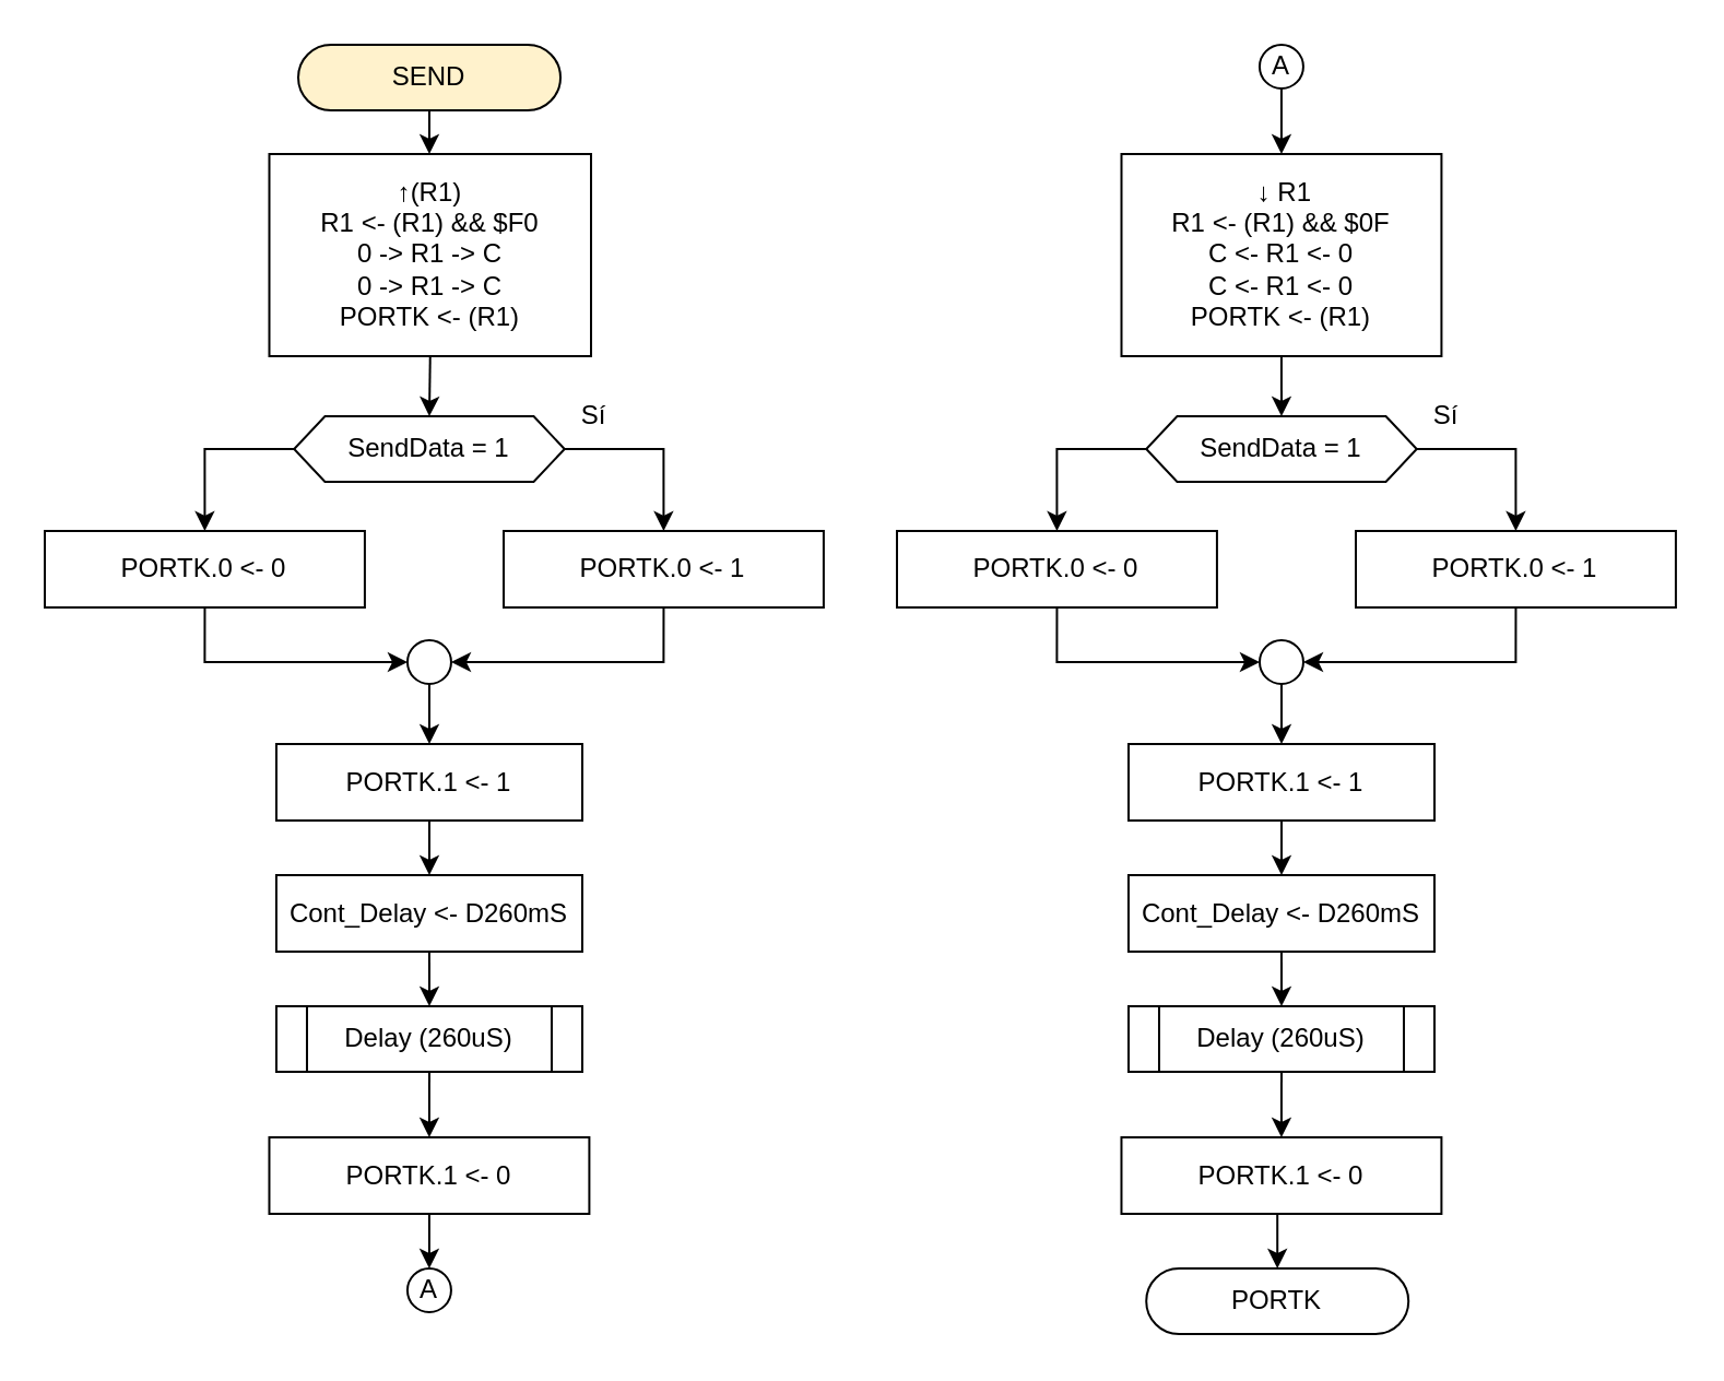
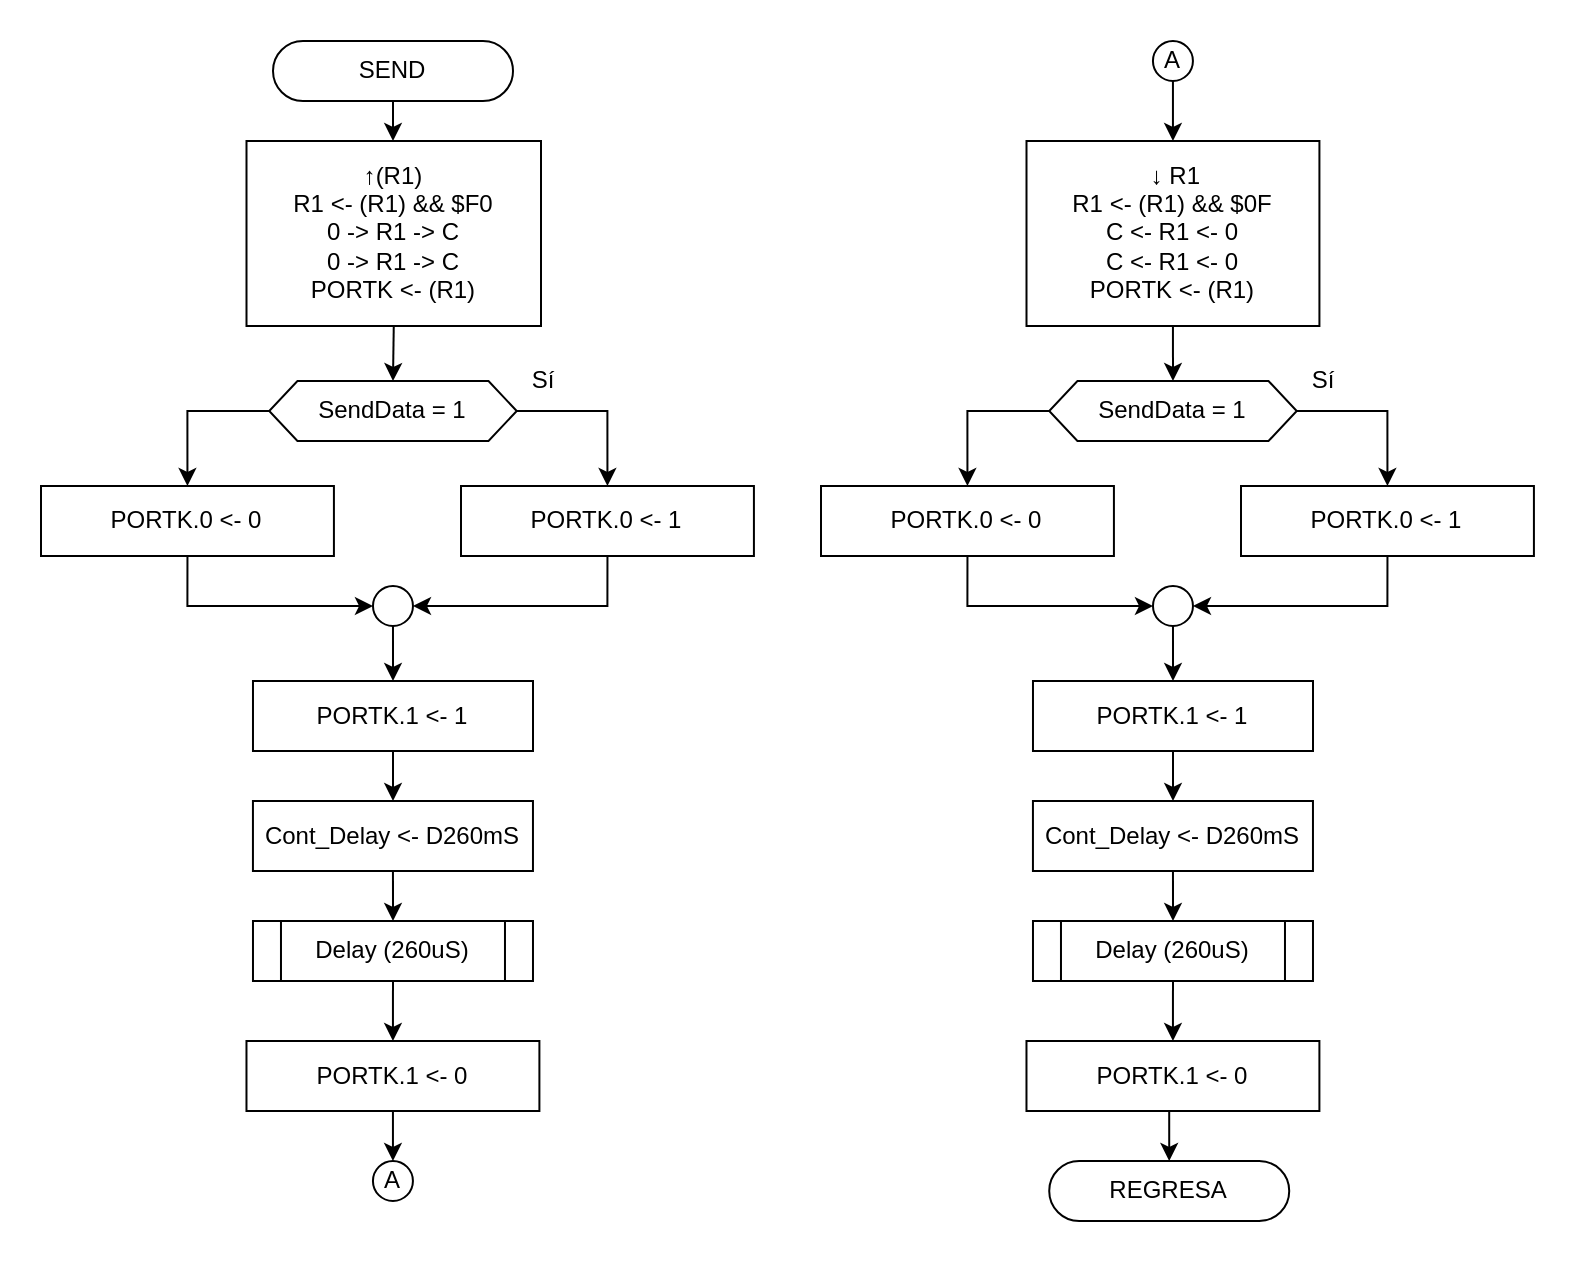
  <mxCell id="0" />
  <mxCell id="1" parent="0" />
  <mxCell id="2" style="edgeStyle=orthogonalEdgeStyle;rounded=0;orthogonalLoop=1;jettySize=auto;html=1;exitX=0.5;exitY=1;exitDx=0;exitDy=0;" parent="1" source="3" target="7" edge="1"><mxGeometry relative="1" as="geometry" /></mxCell>
- <mxCell id="3" value="SEND" style="rounded=1;whiteSpace=wrap;html=1;fontSize=12;glass=0;strokeWidth=1;shadow=0;arcSize=50;fillColor=#fff2cc;" parent="1" vertex="1"><mxGeometry x="136" y="20" width="120" height="30" as="geometry" /></mxCell>
+ <mxCell id="3" value="SEND" style="rounded=1;whiteSpace=wrap;html=1;fontSize=12;glass=0;strokeWidth=1;shadow=0;arcSize=50;" parent="1" vertex="1"><mxGeometry x="136" y="20" width="120" height="30" as="geometry" /></mxCell>
  <mxCell id="4" style="edgeStyle=orthogonalEdgeStyle;rounded=0;orthogonalLoop=1;jettySize=auto;html=1;exitX=0.5;exitY=1;exitDx=0;exitDy=0;entryX=0.5;entryY=0;entryDx=0;entryDy=0;" parent="1" source="5" target="23" edge="1"><mxGeometry relative="1" as="geometry" /></mxCell>
  <mxCell id="5" value="Delay (260uS)" style="shape=process;whiteSpace=wrap;html=1;backgroundOutline=1;" parent="1" vertex="1"><mxGeometry x="125.99" y="460" width="140" height="30" as="geometry" /></mxCell>
  <mxCell id="6" style="edgeStyle=orthogonalEdgeStyle;rounded=0;orthogonalLoop=1;jettySize=auto;html=1;exitX=0.5;exitY=1;exitDx=0;exitDy=0;entryX=0.5;entryY=0;entryDx=0;entryDy=0;" parent="1" source="7" target="15" edge="1"><mxGeometry relative="1" as="geometry" /></mxCell>
  <mxCell id="7" value="↑(R1)&lt;br&gt;R1 &amp;lt;- (R1) &amp;amp;&amp;amp; $F0&lt;br&gt;0 -&amp;gt; R1 -&amp;gt; C&lt;br&gt;0 -&amp;gt; R1 -&amp;gt; C&lt;br&gt;PORTK &amp;lt;- (R1)" style="rounded=0;whiteSpace=wrap;html=1;" parent="1" vertex="1"><mxGeometry x="122.75" y="70" width="147.25" height="92.5" as="geometry" /></mxCell>
  <mxCell id="8" style="edgeStyle=orthogonalEdgeStyle;rounded=0;orthogonalLoop=1;jettySize=auto;html=1;exitX=0.5;exitY=1;exitDx=0;exitDy=0;entryX=0;entryY=0.5;entryDx=0;entryDy=0;" parent="1" source="9" target="17" edge="1"><mxGeometry relative="1" as="geometry" /></mxCell>
  <mxCell id="9" value="PORTK.0 &amp;lt;- 0" style="rounded=0;whiteSpace=wrap;html=1;" parent="1" vertex="1"><mxGeometry x="20" y="242.5" width="146.46" height="35" as="geometry" /></mxCell>
  <mxCell id="10" style="edgeStyle=orthogonalEdgeStyle;rounded=0;orthogonalLoop=1;jettySize=auto;html=1;exitX=0.5;exitY=1;exitDx=0;exitDy=0;" parent="1" source="11" target="5" edge="1"><mxGeometry relative="1" as="geometry" /></mxCell>
  <mxCell id="11" value="Cont_Delay &amp;lt;-&amp;nbsp;&lt;span style=&quot;text-align: left&quot;&gt;D260mS&lt;/span&gt;" style="rounded=0;whiteSpace=wrap;html=1;" parent="1" vertex="1"><mxGeometry x="125.97" y="400" width="140.01" height="35" as="geometry" /></mxCell>
  <mxCell id="12" value="Sí" style="text;html=1;align=center;verticalAlign=middle;resizable=0;points=[];autosize=1;" parent="1" vertex="1"><mxGeometry x="255.99" y="180" width="30" height="20" as="geometry" /></mxCell>
  <mxCell id="13" style="edgeStyle=orthogonalEdgeStyle;rounded=0;orthogonalLoop=1;jettySize=auto;html=1;exitX=0;exitY=0.5;exitDx=0;exitDy=0;entryX=0.5;entryY=0;entryDx=0;entryDy=0;" parent="1" source="15" target="9" edge="1"><mxGeometry relative="1" as="geometry" /></mxCell>
  <mxCell id="14" style="edgeStyle=orthogonalEdgeStyle;rounded=0;orthogonalLoop=1;jettySize=auto;html=1;exitX=1;exitY=0.5;exitDx=0;exitDy=0;entryX=0.5;entryY=0;entryDx=0;entryDy=0;" parent="1" source="15" target="19" edge="1"><mxGeometry relative="1" as="geometry" /></mxCell>
  <mxCell id="15" value="SendData = 1" style="shape=hexagon;perimeter=hexagonPerimeter2;whiteSpace=wrap;html=1;size=0.114;" parent="1" vertex="1"><mxGeometry x="134.11" y="190" width="123.76" height="30" as="geometry" /></mxCell>
  <mxCell id="16" style="edgeStyle=orthogonalEdgeStyle;rounded=0;orthogonalLoop=1;jettySize=auto;html=1;exitX=0.5;exitY=1;exitDx=0;exitDy=0;" parent="1" source="17" target="21" edge="1"><mxGeometry relative="1" as="geometry" /></mxCell>
  <mxCell id="17" value="" style="ellipse;whiteSpace=wrap;html=1;aspect=fixed;" parent="1" vertex="1"><mxGeometry x="185.99" y="292.5" width="20" height="20" as="geometry" /></mxCell>
  <mxCell id="18" style="edgeStyle=orthogonalEdgeStyle;rounded=0;orthogonalLoop=1;jettySize=auto;html=1;exitX=0.5;exitY=1;exitDx=0;exitDy=0;entryX=1;entryY=0.5;entryDx=0;entryDy=0;" parent="1" source="19" target="17" edge="1"><mxGeometry relative="1" as="geometry" /></mxCell>
  <mxCell id="19" value="PORTK.0 &amp;lt;- 1" style="rounded=0;whiteSpace=wrap;html=1;" parent="1" vertex="1"><mxGeometry x="230" y="242.5" width="146.46" height="35" as="geometry" /></mxCell>
  <mxCell id="20" style="edgeStyle=orthogonalEdgeStyle;rounded=0;orthogonalLoop=1;jettySize=auto;html=1;exitX=0.5;exitY=1;exitDx=0;exitDy=0;" parent="1" source="21" target="11" edge="1"><mxGeometry relative="1" as="geometry" /></mxCell>
  <mxCell id="21" value="PORTK.1 &amp;lt;- 1" style="rounded=0;whiteSpace=wrap;html=1;" parent="1" vertex="1"><mxGeometry x="125.99" y="340" width="140.01" height="35" as="geometry" /></mxCell>
  <mxCell id="22" style="edgeStyle=orthogonalEdgeStyle;rounded=0;orthogonalLoop=1;jettySize=auto;html=1;exitX=0.5;exitY=1;exitDx=0;exitDy=0;entryX=0.5;entryY=0;entryDx=0;entryDy=0;" parent="1" source="23" target="44" edge="1"><mxGeometry relative="1" as="geometry" /></mxCell>
  <mxCell id="23" value="PORTK.1 &amp;lt;- 0" style="rounded=0;whiteSpace=wrap;html=1;" parent="1" vertex="1"><mxGeometry x="122.74" y="520" width="146.46" height="35" as="geometry" /></mxCell>
  <mxCell id="24" style="edgeStyle=orthogonalEdgeStyle;rounded=0;orthogonalLoop=1;jettySize=auto;html=1;exitX=0.5;exitY=1;exitDx=0;exitDy=0;entryX=0.5;entryY=0;entryDx=0;entryDy=0;" parent="1" source="25" target="43" edge="1"><mxGeometry relative="1" as="geometry" /></mxCell>
  <mxCell id="25" value="Delay (260uS)" style="shape=process;whiteSpace=wrap;html=1;backgroundOutline=1;" parent="1" vertex="1"><mxGeometry x="515.99" y="460" width="140" height="30" as="geometry" /></mxCell>
  <mxCell id="26" style="edgeStyle=orthogonalEdgeStyle;rounded=0;orthogonalLoop=1;jettySize=auto;html=1;exitX=0.5;exitY=1;exitDx=0;exitDy=0;entryX=0.5;entryY=0;entryDx=0;entryDy=0;" parent="1" source="27" target="35" edge="1"><mxGeometry relative="1" as="geometry" /></mxCell>
  <mxCell id="27" value="&amp;nbsp;↓ R1&lt;br&gt;R1 &amp;lt;- (R1) &amp;amp;&amp;amp; $0F&lt;br&gt;C &amp;lt;- R1 &amp;lt;- 0&lt;br&gt;C &amp;lt;- R1 &amp;lt;- 0&lt;br&gt;PORTK &amp;lt;- (R1)" style="rounded=0;whiteSpace=wrap;html=1;" parent="1" vertex="1"><mxGeometry x="512.75" y="70" width="146.46" height="92.5" as="geometry" /></mxCell>
  <mxCell id="28" style="edgeStyle=orthogonalEdgeStyle;rounded=0;orthogonalLoop=1;jettySize=auto;html=1;exitX=0.5;exitY=1;exitDx=0;exitDy=0;entryX=0;entryY=0.5;entryDx=0;entryDy=0;" parent="1" source="29" target="37" edge="1"><mxGeometry relative="1" as="geometry" /></mxCell>
  <mxCell id="29" value="PORTK.0 &amp;lt;- 0" style="rounded=0;whiteSpace=wrap;html=1;" parent="1" vertex="1"><mxGeometry x="410" y="242.5" width="146.46" height="35" as="geometry" /></mxCell>
  <mxCell id="30" style="edgeStyle=orthogonalEdgeStyle;rounded=0;orthogonalLoop=1;jettySize=auto;html=1;exitX=0.5;exitY=1;exitDx=0;exitDy=0;" parent="1" source="31" target="25" edge="1"><mxGeometry relative="1" as="geometry" /></mxCell>
  <mxCell id="31" value="Cont_Delay &amp;lt;-&amp;nbsp;&lt;span style=&quot;text-align: left&quot;&gt;D260mS&lt;/span&gt;" style="rounded=0;whiteSpace=wrap;html=1;" parent="1" vertex="1"><mxGeometry x="515.97" y="400" width="140.01" height="35" as="geometry" /></mxCell>
  <mxCell id="32" value="Sí" style="text;html=1;align=center;verticalAlign=middle;resizable=0;points=[];autosize=1;" parent="1" vertex="1"><mxGeometry x="645.99" y="180" width="30" height="20" as="geometry" /></mxCell>
  <mxCell id="33" style="edgeStyle=orthogonalEdgeStyle;rounded=0;orthogonalLoop=1;jettySize=auto;html=1;exitX=0;exitY=0.5;exitDx=0;exitDy=0;entryX=0.5;entryY=0;entryDx=0;entryDy=0;" parent="1" source="35" target="29" edge="1"><mxGeometry relative="1" as="geometry" /></mxCell>
  <mxCell id="34" style="edgeStyle=orthogonalEdgeStyle;rounded=0;orthogonalLoop=1;jettySize=auto;html=1;exitX=1;exitY=0.5;exitDx=0;exitDy=0;entryX=0.5;entryY=0;entryDx=0;entryDy=0;" parent="1" source="35" target="39" edge="1"><mxGeometry relative="1" as="geometry" /></mxCell>
  <mxCell id="35" value="SendData = 1" style="shape=hexagon;perimeter=hexagonPerimeter2;whiteSpace=wrap;html=1;size=0.114;" parent="1" vertex="1"><mxGeometry x="524.11" y="190" width="123.76" height="30" as="geometry" /></mxCell>
  <mxCell id="36" style="edgeStyle=orthogonalEdgeStyle;rounded=0;orthogonalLoop=1;jettySize=auto;html=1;exitX=0.5;exitY=1;exitDx=0;exitDy=0;" parent="1" source="37" target="41" edge="1"><mxGeometry relative="1" as="geometry" /></mxCell>
  <mxCell id="37" value="" style="ellipse;whiteSpace=wrap;html=1;aspect=fixed;" parent="1" vertex="1"><mxGeometry x="575.99" y="292.5" width="20" height="20" as="geometry" /></mxCell>
  <mxCell id="38" style="edgeStyle=orthogonalEdgeStyle;rounded=0;orthogonalLoop=1;jettySize=auto;html=1;exitX=0.5;exitY=1;exitDx=0;exitDy=0;entryX=1;entryY=0.5;entryDx=0;entryDy=0;" parent="1" source="39" target="37" edge="1"><mxGeometry relative="1" as="geometry" /></mxCell>
  <mxCell id="39" value="PORTK.0 &amp;lt;- 1" style="rounded=0;whiteSpace=wrap;html=1;" parent="1" vertex="1"><mxGeometry x="620" y="242.5" width="146.46" height="35" as="geometry" /></mxCell>
  <mxCell id="40" style="edgeStyle=orthogonalEdgeStyle;rounded=0;orthogonalLoop=1;jettySize=auto;html=1;exitX=0.5;exitY=1;exitDx=0;exitDy=0;" parent="1" source="41" target="31" edge="1"><mxGeometry relative="1" as="geometry" /></mxCell>
  <mxCell id="41" value="PORTK.1 &amp;lt;- 1" style="rounded=0;whiteSpace=wrap;html=1;" parent="1" vertex="1"><mxGeometry x="515.99" y="340" width="140.01" height="35" as="geometry" /></mxCell>
  <mxCell id="42" style="edgeStyle=orthogonalEdgeStyle;rounded=0;orthogonalLoop=1;jettySize=auto;html=1;exitX=0.5;exitY=1;exitDx=0;exitDy=0;entryX=0.5;entryY=0;entryDx=0;entryDy=0;" parent="1" source="43" target="47" edge="1"><mxGeometry relative="1" as="geometry" /></mxCell>
  <mxCell id="43" value="PORTK.1 &amp;lt;- 0" style="rounded=0;whiteSpace=wrap;html=1;" parent="1" vertex="1"><mxGeometry x="512.74" y="520" width="146.46" height="35" as="geometry" /></mxCell>
  <mxCell id="44" value="A" style="ellipse;whiteSpace=wrap;html=1;aspect=fixed;" parent="1" vertex="1"><mxGeometry x="185.97" y="580" width="20" height="20" as="geometry" /></mxCell>
  <mxCell id="45" style="edgeStyle=orthogonalEdgeStyle;rounded=0;orthogonalLoop=1;jettySize=auto;html=1;exitX=0.5;exitY=1;exitDx=0;exitDy=0;entryX=0.5;entryY=0;entryDx=0;entryDy=0;" parent="1" source="46" target="27" edge="1"><mxGeometry relative="1" as="geometry" /></mxCell>
  <mxCell id="46" value="A" style="ellipse;whiteSpace=wrap;html=1;aspect=fixed;" parent="1" vertex="1"><mxGeometry x="575.97" y="20" width="20" height="20" as="geometry" /></mxCell>
- <mxCell id="47" value="PORTK" style="rounded=1;whiteSpace=wrap;html=1;fontSize=12;glass=0;strokeWidth=1;shadow=0;arcSize=50;" parent="1" vertex="1"><mxGeometry x="524.11" y="580" width="120" height="30" as="geometry" /></mxCell>
+ <mxCell id="47" value="REGRESA" style="rounded=1;whiteSpace=wrap;html=1;fontSize=12;glass=0;strokeWidth=1;shadow=0;arcSize=50;" parent="1" vertex="1"><mxGeometry x="524.11" y="580" width="120" height="30" as="geometry" /></mxCell>
